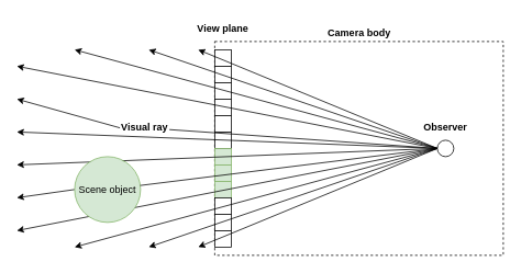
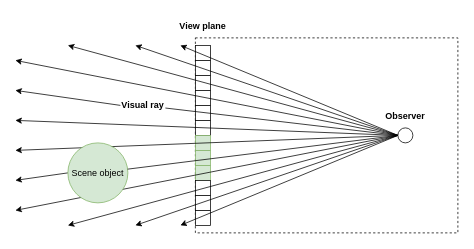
  <mxCell id="0" />
  <mxCell id="1" parent="0" />
  <mxCell id="2" value="" style="rounded=0;whiteSpace=wrap;html=1;dashed=1;fillColor=none;" parent="1" vertex="1"><mxGeometry x="260" y="50" width="350" height="260" as="geometry" /></mxCell>
  <mxCell id="3" value="" style="rounded=0;whiteSpace=wrap;html=1;" parent="1" vertex="1"><mxGeometry x="260" y="60" width="20" height="20" as="geometry" /></mxCell>
  <mxCell id="4" value="" style="rounded=0;whiteSpace=wrap;html=1;" parent="1" vertex="1"><mxGeometry x="260" y="80" width="20" height="20" as="geometry" /></mxCell>
  <mxCell id="5" value="" style="rounded=0;whiteSpace=wrap;html=1;" parent="1" vertex="1"><mxGeometry x="260" y="100" width="20" height="20" as="geometry" /></mxCell>
  <mxCell id="6" value="" style="rounded=0;whiteSpace=wrap;html=1;" parent="1" vertex="1"><mxGeometry x="260" y="120" width="20" height="20" as="geometry" /></mxCell>
  <mxCell id="7" value="" style="rounded=0;whiteSpace=wrap;html=1;" parent="1" vertex="1"><mxGeometry x="260" y="140" width="20" height="20" as="geometry" /></mxCell>
  <mxCell id="8" value="" style="rounded=0;whiteSpace=wrap;html=1;" parent="1" vertex="1"><mxGeometry x="260" y="160" width="20" height="20" as="geometry" /></mxCell>
  <mxCell id="9" value="" style="rounded=0;whiteSpace=wrap;html=1;fillColor=#d5e8d4;strokeColor=#82b366;" parent="1" vertex="1"><mxGeometry x="260" y="180" width="20" height="20" as="geometry" /></mxCell>
  <mxCell id="10" value="" style="rounded=0;whiteSpace=wrap;html=1;fillColor=#d5e8d4;strokeColor=#82b366;" parent="1" vertex="1"><mxGeometry x="260" y="200" width="20" height="20" as="geometry" /></mxCell>
  <mxCell id="11" value="" style="rounded=0;whiteSpace=wrap;html=1;fillColor=#d5e8d4;strokeColor=#82b366;" parent="1" vertex="1"><mxGeometry x="260" y="220" width="20" height="20" as="geometry" /></mxCell>
  <mxCell id="12" value="" style="rounded=0;whiteSpace=wrap;html=1;" parent="1" vertex="1"><mxGeometry x="260" y="240" width="20" height="20" as="geometry" /></mxCell>
  <mxCell id="13" value="" style="rounded=0;whiteSpace=wrap;html=1;" parent="1" vertex="1"><mxGeometry x="260" y="260" width="20" height="20" as="geometry" /></mxCell>
  <mxCell id="14" value="" style="rounded=0;whiteSpace=wrap;html=1;" parent="1" vertex="1"><mxGeometry x="260" y="280" width="20" height="20" as="geometry" /></mxCell>
  <mxCell id="15" value="" style="ellipse;whiteSpace=wrap;html=1;aspect=fixed;" parent="1" vertex="1"><mxGeometry x="530" y="170" width="20" height="20" as="geometry" /></mxCell>
  <mxCell id="16" value="" style="endArrow=classic;html=1;rounded=0;exitX=0;exitY=0.5;exitDx=0;exitDy=0;" parent="1" source="15" edge="1"><mxGeometry width="50" height="50" relative="1" as="geometry"><mxPoint x="400" y="460" as="sourcePoint" /><mxPoint x="20" y="160" as="targetPoint" /></mxGeometry></mxCell>
  <mxCell id="17" value="" style="endArrow=classic;html=1;rounded=0;" parent="1" edge="1"><mxGeometry width="50" height="50" relative="1" as="geometry"><mxPoint x="530" y="180" as="sourcePoint" /><mxPoint x="20" y="200" as="targetPoint" /></mxGeometry></mxCell>
  <mxCell id="18" value="" style="endArrow=classic;html=1;rounded=0;exitX=0;exitY=0.5;exitDx=0;exitDy=0;startArrow=none;" parent="1" source="31" edge="1"><mxGeometry width="50" height="50" relative="1" as="geometry"><mxPoint x="550" y="200" as="sourcePoint" /><mxPoint x="20" y="120" as="targetPoint" /></mxGeometry></mxCell>
  <mxCell id="19" value="" style="endArrow=classic;html=1;rounded=0;exitX=0;exitY=0.5;exitDx=0;exitDy=0;startArrow=none;" parent="1" source="33" edge="1"><mxGeometry width="50" height="50" relative="1" as="geometry"><mxPoint x="560" y="210" as="sourcePoint" /><mxPoint x="20" y="240" as="targetPoint" /></mxGeometry></mxCell>
  <mxCell id="20" value="" style="endArrow=classic;html=1;rounded=0;exitX=0;exitY=0.5;exitDx=0;exitDy=0;" parent="1" source="15" edge="1"><mxGeometry width="50" height="50" relative="1" as="geometry"><mxPoint x="570" y="220" as="sourcePoint" /><mxPoint x="20" y="280" as="targetPoint" /></mxGeometry></mxCell>
  <mxCell id="21" value="" style="endArrow=classic;html=1;rounded=0;exitX=0;exitY=0.5;exitDx=0;exitDy=0;" parent="1" source="15" edge="1"><mxGeometry width="50" height="50" relative="1" as="geometry"><mxPoint x="580" y="230" as="sourcePoint" /><mxPoint x="20" y="80" as="targetPoint" /></mxGeometry></mxCell>
  <mxCell id="22" value="" style="endArrow=classic;html=1;rounded=0;" parent="1" edge="1"><mxGeometry width="50" height="50" relative="1" as="geometry"><mxPoint x="530" y="180" as="sourcePoint" /><mxPoint x="90" y="60" as="targetPoint" /></mxGeometry></mxCell>
  <mxCell id="23" value="" style="endArrow=classic;html=1;rounded=0;exitX=0;exitY=0.5;exitDx=0;exitDy=0;" parent="1" source="15" edge="1"><mxGeometry width="50" height="50" relative="1" as="geometry"><mxPoint x="600" y="250" as="sourcePoint" /><mxPoint x="90" y="300" as="targetPoint" /></mxGeometry></mxCell>
  <mxCell id="24" value="" style="endArrow=classic;html=1;rounded=0;" parent="1" edge="1"><mxGeometry width="50" height="50" relative="1" as="geometry"><mxPoint x="530" y="180" as="sourcePoint" /><mxPoint x="180" y="300" as="targetPoint" /></mxGeometry></mxCell>
  <mxCell id="25" value="" style="endArrow=classic;html=1;rounded=0;exitX=0;exitY=0.5;exitDx=0;exitDy=0;" parent="1" source="15" edge="1"><mxGeometry width="50" height="50" relative="1" as="geometry"><mxPoint x="620" y="270" as="sourcePoint" /><mxPoint x="180" y="60" as="targetPoint" /></mxGeometry></mxCell>
  <mxCell id="26" value="" style="endArrow=classic;html=1;rounded=0;exitX=0;exitY=0.5;exitDx=0;exitDy=0;" parent="1" source="15" edge="1"><mxGeometry width="50" height="50" relative="1" as="geometry"><mxPoint x="630" y="280" as="sourcePoint" /><mxPoint x="240" y="60" as="targetPoint" /></mxGeometry></mxCell>
  <mxCell id="27" value="" style="endArrow=classic;html=1;rounded=0;" parent="1" edge="1"><mxGeometry width="50" height="50" relative="1" as="geometry"><mxPoint x="530" y="180" as="sourcePoint" /><mxPoint x="240" y="300" as="targetPoint" /></mxGeometry></mxCell>
- <mxCell id="28" value="&lt;b&gt;Camera body&lt;/b&gt;" style="text;html=1;strokeColor=none;fillColor=none;align=center;verticalAlign=middle;whiteSpace=wrap;rounded=0;dashed=1;" parent="1" vertex="1"><mxGeometry x="392.5" y="30" width="85" height="20" as="geometry" /></mxCell>
  <mxCell id="29" value="&lt;b&gt;Observer&lt;/b&gt;" style="text;html=1;strokeColor=none;fillColor=none;align=center;verticalAlign=middle;whiteSpace=wrap;rounded=0;dashed=1;" parent="1" vertex="1"><mxGeometry x="510" y="140" width="60" height="30" as="geometry" /></mxCell>
  <mxCell id="30" value="&lt;b&gt;View plane&lt;/b&gt;" style="text;html=1;strokeColor=none;fillColor=none;align=center;verticalAlign=middle;whiteSpace=wrap;rounded=0;dashed=1;" parent="1" vertex="1"><mxGeometry x="235" y="20" width="70" height="30" as="geometry" /></mxCell>
- <mxCell id="31" value="&lt;b&gt;Visual ray&lt;/b&gt;" style="text;html=1;strokeColor=none;fillColor=none;align=center;verticalAlign=middle;whiteSpace=wrap;rounded=0;" parent="1" vertex="1"><mxGeometry x="145" y="145" width="60" height="20" as="geometry" /></mxCell>
+ <mxCell id="31" value="&lt;b&gt;Visual ray&lt;/b&gt;" style="text;html=1;strokeColor=none;fillColor=none;align=center;verticalAlign=middle;whiteSpace=wrap;rounded=0;" parent="1" vertex="1"><mxGeometry x="160" y="130" width="60" height="20" as="geometry" /></mxCell>
  <mxCell id="32" value="" style="endArrow=none;html=1;rounded=0;exitX=0;exitY=0.5;exitDx=0;exitDy=0;" parent="1" source="15" target="31" edge="1"><mxGeometry width="50" height="50" relative="1" as="geometry"><mxPoint x="530" y="180" as="sourcePoint" /><mxPoint x="20" y="120" as="targetPoint" /></mxGeometry></mxCell>
  <mxCell id="33" value="Scene object" style="ellipse;whiteSpace=wrap;html=1;aspect=fixed;fillColor=#d5e8d4;strokeColor=#82b366;" parent="1" vertex="1"><mxGeometry x="90" y="190" width="80" height="80" as="geometry" /></mxCell>
  <mxCell id="34" value="" style="endArrow=none;html=1;rounded=0;exitX=0;exitY=0.5;exitDx=0;exitDy=0;" parent="1" source="15" target="33" edge="1"><mxGeometry width="50" height="50" relative="1" as="geometry"><mxPoint x="530" y="180" as="sourcePoint" /><mxPoint x="20" y="240" as="targetPoint" /></mxGeometry></mxCell>
